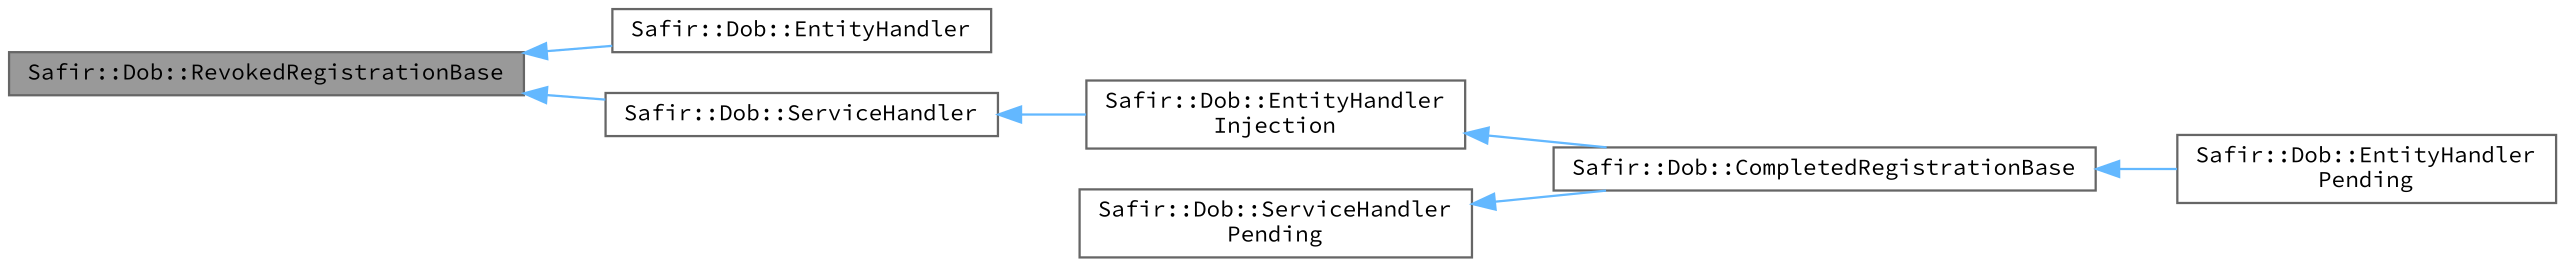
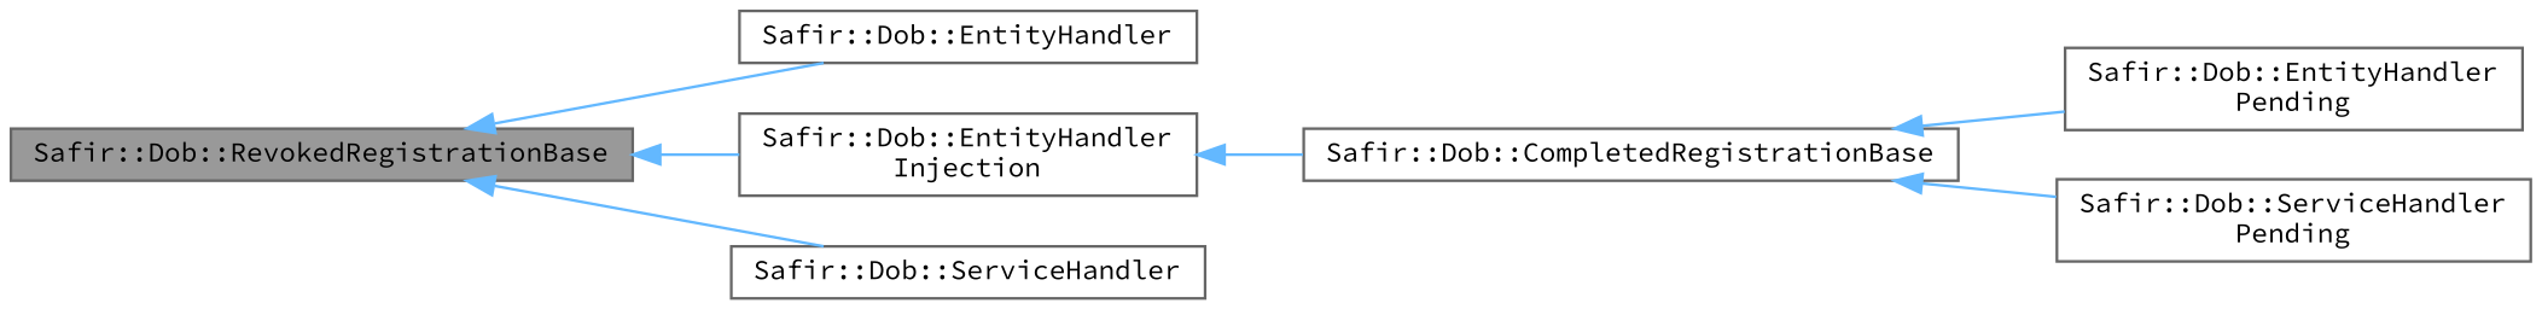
  digraph {
    fontname="Source Code Pro"
    rankdir=LR
    node [color=gray40 fillcolor=white fontname="Source Code Pro" fontsize=10 shape=box style=filled]
    edge [color=steelblue1 dir=back fontname="Source Code Pro" fontsize=10 labelfontname=Helvetica labelfontsize=10 style=solid]
    n1 [fillcolor=grey60 fontcolor=black height=0.2 label="Safir::Dob::RevokedRegistrationBase" width=0.4]
    n2 [height=0.2 label="Safir::Dob::EntityHandler" width=0.4]
    n3 [height=0.2 label="Safir::Dob::EntityHandler\lInjection" width=0.4]
    n4 [height=0.2 label="Safir::Dob::ServiceHandler" width=0.4]
    n5 [height=0.2 label="Safir::Dob::CompletedRegistrationBase" width=0.4]
    n6 [height=0.2 label="Safir::Dob::EntityHandler\lPending" width=0.4]
    n7 [height=0.2 label="Safir::Dob::ServiceHandler\lPending" width=0.4]
    n1 -> n2
-   n4 -> n3
+   n1 -> n3
    n1 -> n4
    n3 -> n5
    n5 -> n6
-   n7 -> n5
+   n5 -> n7
  }
